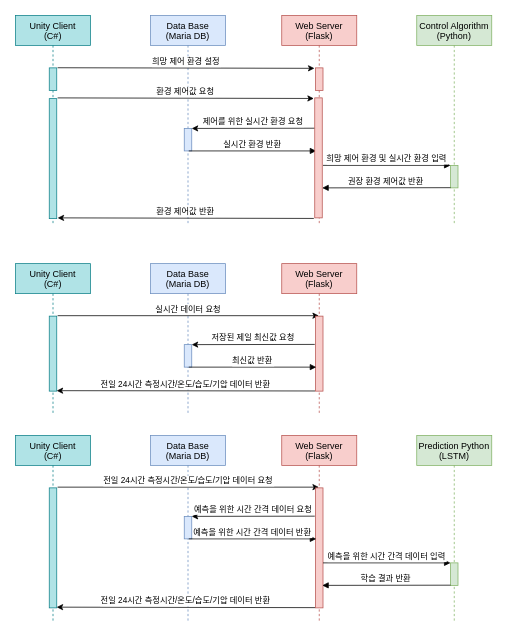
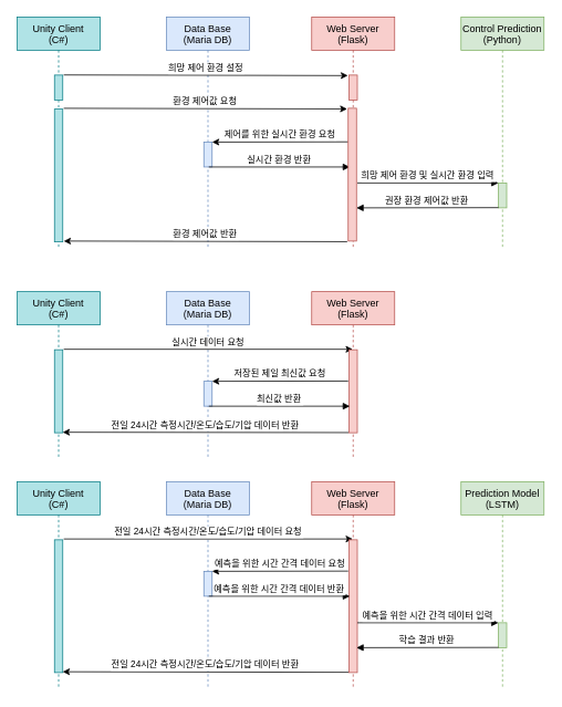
  <mxCell id="0" />
  <mxCell id="1" parent="0" />
  <mxCell id="2" value="Unity Client&#10;(C#)" style="shape=umlLifeline;perimeter=lifelinePerimeter;container=1;collapsible=0;recursiveResize=0;rounded=0;shadow=0;strokeWidth=1;fillColor=#b0e3e6;strokeColor=#0e8088;" vertex="1" parent="1"><mxGeometry x="20" y="20" width="100" height="280" as="geometry" /></mxCell>
  <mxCell id="3" value="" style="points=[];perimeter=orthogonalPerimeter;rounded=0;shadow=0;strokeWidth=1;fillColor=#b0e3e6;strokeColor=#0e8088;" vertex="1" parent="2"><mxGeometry x="45" y="70" width="10" height="30" as="geometry" /></mxCell>
  <mxCell id="4" value="" style="points=[];perimeter=orthogonalPerimeter;rounded=0;shadow=0;strokeWidth=1;fillColor=#b0e3e6;strokeColor=#0e8088;" vertex="1" parent="2"><mxGeometry x="45" y="111" width="10" height="160" as="geometry" /></mxCell>
  <mxCell id="5" value="Data Base&#10;(Maria DB)" style="shape=umlLifeline;perimeter=lifelinePerimeter;container=1;collapsible=0;recursiveResize=0;rounded=0;shadow=0;strokeWidth=1;fillColor=#dae8fc;strokeColor=#6c8ebf;" vertex="1" parent="1"><mxGeometry x="200" y="20" width="100" height="280" as="geometry" /></mxCell>
  <mxCell id="6" value="" style="points=[];perimeter=orthogonalPerimeter;rounded=0;shadow=0;strokeWidth=1;fillColor=#dae8fc;strokeColor=#6c8ebf;" vertex="1" parent="5"><mxGeometry x="45" y="150.74" width="10" height="30" as="geometry" /></mxCell>
  <mxCell id="7" value="실시간 환경 반환" style="verticalAlign=bottom;endArrow=block;entryX=0;entryY=0;shadow=0;strokeWidth=1;" edge="1" parent="5"><mxGeometry relative="1" as="geometry"><mxPoint x="51" y="180.74" as="sourcePoint" /><mxPoint x="221" y="180.74" as="targetPoint" /></mxGeometry></mxCell>
  <mxCell id="8" value="제어를 위한 실시간 환경 요청" style="verticalAlign=bottom;endArrow=none;shadow=0;strokeWidth=1;startArrow=classic;startFill=1;endFill=0;entryX=-0.1;entryY=0.477;entryDx=0;entryDy=0;entryPerimeter=0;" edge="1" parent="5"><mxGeometry relative="1" as="geometry"><mxPoint x="55" y="150.74" as="sourcePoint" /><mxPoint x="219" y="150.45" as="targetPoint" /></mxGeometry></mxCell>
  <mxCell id="9" value="환경 제어값 반환" style="verticalAlign=bottom;endArrow=classic;entryX=1.116;entryY=-0.006;shadow=0;strokeWidth=1;entryDx=0;entryDy=0;entryPerimeter=0;startArrow=none;startFill=0;endFill=1;exitX=-0.123;exitY=0.005;exitDx=0;exitDy=0;exitPerimeter=0;" edge="1" parent="5"><mxGeometry relative="1" as="geometry"><mxPoint x="217.81" y="270.76" as="sourcePoint" /><mxPoint x="-123.8" y="270" as="targetPoint" /></mxGeometry></mxCell>
  <mxCell id="10" value="희망 제어 환경 설정" style="verticalAlign=bottom;endArrow=none;entryX=1.116;entryY=-0.006;shadow=0;strokeWidth=1;entryDx=0;entryDy=0;entryPerimeter=0;startArrow=classic;startFill=1;endFill=0;exitX=-0.141;exitY=0.02;exitDx=0;exitDy=0;exitPerimeter=0;" edge="1" parent="1" source="12" target="3"><mxGeometry relative="1" as="geometry"><mxPoint x="361" y="120" as="sourcePoint" /><mxPoint x="80" y="140" as="targetPoint" /></mxGeometry></mxCell>
  <mxCell id="11" value="Web Server&#10;(Flask)" style="shape=umlLifeline;perimeter=lifelinePerimeter;container=1;collapsible=0;recursiveResize=0;rounded=0;shadow=0;strokeWidth=1;fillColor=#f8cecc;strokeColor=#b85450;" vertex="1" parent="1"><mxGeometry x="375" y="20" width="100" height="280" as="geometry" /></mxCell>
  <mxCell id="12" value="" style="points=[];perimeter=orthogonalPerimeter;rounded=0;shadow=0;strokeWidth=1;fillColor=#f8cecc;strokeColor=#b85450;" vertex="1" parent="11"><mxGeometry x="45" y="70" width="10" height="30" as="geometry" /></mxCell>
  <mxCell id="13" value="" style="points=[];perimeter=orthogonalPerimeter;rounded=0;shadow=0;strokeWidth=1;fillColor=#f8cecc;strokeColor=#b85450;" vertex="1" parent="11"><mxGeometry x="44" y="110" width="10" height="160" as="geometry" /></mxCell>
- <mxCell id="14" value="Control Algorithm&#10;(Python)" style="shape=umlLifeline;perimeter=lifelinePerimeter;container=1;collapsible=0;recursiveResize=0;rounded=0;shadow=0;strokeWidth=1;fillColor=#d5e8d4;strokeColor=#82b366;" vertex="1" parent="1"><mxGeometry x="555" y="20" width="100" height="280" as="geometry" /></mxCell>
+ <mxCell id="14" value="Control Prediction&#10;(Python)" style="shape=umlLifeline;perimeter=lifelinePerimeter;container=1;collapsible=0;recursiveResize=0;rounded=0;shadow=0;strokeWidth=1;fillColor=#d5e8d4;strokeColor=#82b366;" vertex="1" parent="1"><mxGeometry x="555" y="20" width="100" height="280" as="geometry" /></mxCell>
  <mxCell id="15" value="" style="points=[];perimeter=orthogonalPerimeter;rounded=0;shadow=0;strokeWidth=1;fillColor=#d5e8d4;strokeColor=#82b366;" vertex="1" parent="14"><mxGeometry x="45" y="200" width="10" height="30" as="geometry" /></mxCell>
  <mxCell id="16" value="희망 제어 환경 및 실시간 환경 입력" style="verticalAlign=bottom;endArrow=block;entryX=0;entryY=0;shadow=0;strokeWidth=1;" edge="1" parent="1"><mxGeometry relative="1" as="geometry"><mxPoint x="430" y="220" as="sourcePoint" /><mxPoint x="600" y="220" as="targetPoint" /></mxGeometry></mxCell>
  <mxCell id="17" value="권장 환경 제어값 반환" style="verticalAlign=bottom;endArrow=block;shadow=0;strokeWidth=1;entryX=1.075;entryY=1;entryDx=0;entryDy=0;entryPerimeter=0;exitX=0.002;exitY=0.991;exitDx=0;exitDy=0;exitPerimeter=0;" edge="1" parent="1" source="15"><mxGeometry relative="1" as="geometry"><mxPoint x="594" y="250" as="sourcePoint" /><mxPoint x="429" y="250" as="targetPoint" /></mxGeometry></mxCell>
  <mxCell id="18" value="Unity Client&#10;(C#)" style="shape=umlLifeline;perimeter=lifelinePerimeter;container=1;collapsible=0;recursiveResize=0;rounded=0;shadow=0;strokeWidth=1;fillColor=#b0e3e6;strokeColor=#0e8088;" vertex="1" parent="1"><mxGeometry x="20" y="351" width="100" height="199" as="geometry" /></mxCell>
  <mxCell id="19" value="" style="points=[];perimeter=orthogonalPerimeter;rounded=0;shadow=0;strokeWidth=1;fillColor=#b0e3e6;strokeColor=#0e8088;" vertex="1" parent="18"><mxGeometry x="45" y="70" width="10" height="100" as="geometry" /></mxCell>
  <mxCell id="20" value="Data Base&#10;(Maria DB)" style="shape=umlLifeline;perimeter=lifelinePerimeter;container=1;collapsible=0;recursiveResize=0;rounded=0;shadow=0;strokeWidth=1;fillColor=#dae8fc;strokeColor=#6c8ebf;" vertex="1" parent="1"><mxGeometry x="200" y="351" width="100" height="199" as="geometry" /></mxCell>
  <mxCell id="21" value="전일 24시간 측정시간/온도/습도/기압 데이터 반환" style="verticalAlign=bottom;endArrow=none;entryX=-0.062;entryY=0.998;shadow=0;strokeWidth=1;entryDx=0;entryDy=0;entryPerimeter=0;exitX=0.991;exitY=0.994;exitDx=0;exitDy=0;exitPerimeter=0;endFill=0;startArrow=classic;startFill=1;" edge="1" parent="1" source="19" target="24"><mxGeometry relative="1" as="geometry"><mxPoint x="175" y="431" as="sourcePoint" /></mxGeometry></mxCell>
  <mxCell id="22" value="실시간 데이터 요청" style="verticalAlign=bottom;endArrow=none;entryX=1.116;entryY=-0.006;shadow=0;strokeWidth=1;entryDx=0;entryDy=0;entryPerimeter=0;startArrow=classic;startFill=1;endFill=0;" edge="1" parent="1" source="23" target="19"><mxGeometry relative="1" as="geometry"><mxPoint x="361" y="451" as="sourcePoint" /><mxPoint x="80" y="471" as="targetPoint" /></mxGeometry></mxCell>
  <mxCell id="23" value="Web Server&#10;(Flask)" style="shape=umlLifeline;perimeter=lifelinePerimeter;container=1;collapsible=0;recursiveResize=0;rounded=0;shadow=0;strokeWidth=1;fillColor=#f8cecc;strokeColor=#b85450;" vertex="1" parent="1"><mxGeometry x="375" y="351" width="100" height="199" as="geometry" /></mxCell>
  <mxCell id="24" value="" style="points=[];perimeter=orthogonalPerimeter;rounded=0;shadow=0;strokeWidth=1;fillColor=#f8cecc;strokeColor=#b85450;" vertex="1" parent="23"><mxGeometry x="45" y="70" width="10" height="100" as="geometry" /></mxCell>
  <mxCell id="25" value="" style="points=[];perimeter=orthogonalPerimeter;rounded=0;shadow=0;strokeWidth=1;fillColor=#dae8fc;strokeColor=#6c8ebf;" vertex="1" parent="23"><mxGeometry x="-130" y="108" width="10" height="30" as="geometry" /></mxCell>
  <mxCell id="26" value="최신값 반환" style="verticalAlign=bottom;endArrow=block;entryX=0;entryY=0;shadow=0;strokeWidth=1;" edge="1" parent="1"><mxGeometry relative="1" as="geometry"><mxPoint x="251" y="489" as="sourcePoint" /><mxPoint x="421" y="489" as="targetPoint" /></mxGeometry></mxCell>
  <mxCell id="27" value="저장된 제일 최신값 요청" style="verticalAlign=bottom;endArrow=none;shadow=0;strokeWidth=1;startArrow=classic;startFill=1;endFill=0;entryX=-0.1;entryY=0.477;entryDx=0;entryDy=0;entryPerimeter=0;" edge="1" parent="1"><mxGeometry relative="1" as="geometry"><mxPoint x="255" y="459" as="sourcePoint" /><mxPoint x="419" y="458.71" as="targetPoint" /></mxGeometry></mxCell>
  <mxCell id="28" value="환경 제어값 요청" style="verticalAlign=bottom;endArrow=none;entryX=1.116;entryY=-0.006;shadow=0;strokeWidth=1;entryDx=0;entryDy=0;entryPerimeter=0;startArrow=classic;startFill=1;endFill=0;exitX=-0.123;exitY=0.005;exitDx=0;exitDy=0;exitPerimeter=0;" edge="1" parent="1" target="4" source="13"><mxGeometry relative="1" as="geometry"><mxPoint x="414" y="130" as="sourcePoint" /><mxPoint x="90" y="150" as="targetPoint" /></mxGeometry></mxCell>
  <mxCell id="29" value="Unity Client&#10;(C#)" style="shape=umlLifeline;perimeter=lifelinePerimeter;container=1;collapsible=0;recursiveResize=0;rounded=0;shadow=0;strokeWidth=1;fillColor=#b0e3e6;strokeColor=#0e8088;" vertex="1" parent="1"><mxGeometry x="20" y="580" width="100" height="250" as="geometry" /></mxCell>
  <mxCell id="30" value="" style="points=[];perimeter=orthogonalPerimeter;rounded=0;shadow=0;strokeWidth=1;fillColor=#b0e3e6;strokeColor=#0e8088;" vertex="1" parent="29"><mxGeometry x="45" y="70" width="10" height="160" as="geometry" /></mxCell>
  <mxCell id="31" value="Data Base&#10;(Maria DB)" style="shape=umlLifeline;perimeter=lifelinePerimeter;container=1;collapsible=0;recursiveResize=0;rounded=0;shadow=0;strokeWidth=1;fillColor=#dae8fc;strokeColor=#6c8ebf;" vertex="1" parent="1"><mxGeometry x="200" y="580" width="100" height="250" as="geometry" /></mxCell>
  <mxCell id="32" value="전일 24시간 측정시간/온도/습도/기압 데이터 반환" style="verticalAlign=bottom;endArrow=none;entryX=-0.062;entryY=0.998;shadow=0;strokeWidth=1;entryDx=0;entryDy=0;entryPerimeter=0;exitX=0.991;exitY=0.994;exitDx=0;exitDy=0;exitPerimeter=0;endFill=0;startArrow=classic;startFill=1;" edge="1" parent="1" source="30" target="35"><mxGeometry relative="1" as="geometry"><mxPoint x="175" y="660" as="sourcePoint" /></mxGeometry></mxCell>
  <mxCell id="33" value="전일 24시간 측정시간/온도/습도/기압 데이터 요청" style="verticalAlign=bottom;endArrow=none;entryX=1.116;entryY=-0.006;shadow=0;strokeWidth=1;entryDx=0;entryDy=0;entryPerimeter=0;startArrow=classic;startFill=1;endFill=0;" edge="1" parent="1" source="34" target="30"><mxGeometry relative="1" as="geometry"><mxPoint x="361" y="680" as="sourcePoint" /><mxPoint x="80" y="700" as="targetPoint" /></mxGeometry></mxCell>
  <mxCell id="34" value="Web Server&#10;(Flask)" style="shape=umlLifeline;perimeter=lifelinePerimeter;container=1;collapsible=0;recursiveResize=0;rounded=0;shadow=0;strokeWidth=1;fillColor=#f8cecc;strokeColor=#b85450;" vertex="1" parent="1"><mxGeometry x="375" y="580" width="100" height="250" as="geometry" /></mxCell>
  <mxCell id="35" value="" style="points=[];perimeter=orthogonalPerimeter;rounded=0;shadow=0;strokeWidth=1;fillColor=#f8cecc;strokeColor=#b85450;" vertex="1" parent="34"><mxGeometry x="45" y="70" width="10" height="160" as="geometry" /></mxCell>
  <mxCell id="36" value="" style="points=[];perimeter=orthogonalPerimeter;rounded=0;shadow=0;strokeWidth=1;fillColor=#dae8fc;strokeColor=#6c8ebf;" vertex="1" parent="34"><mxGeometry x="-130" y="108" width="10" height="30" as="geometry" /></mxCell>
- <mxCell id="37" value="Prediction Python&#10;(LSTM)" style="shape=umlLifeline;perimeter=lifelinePerimeter;container=1;collapsible=0;recursiveResize=0;rounded=0;shadow=0;strokeWidth=1;fillColor=#d5e8d4;strokeColor=#82b366;" vertex="1" parent="1"><mxGeometry x="555" y="580" width="100" height="250" as="geometry" /></mxCell>
+ <mxCell id="37" value="Prediction Model&#10;(LSTM)" style="shape=umlLifeline;perimeter=lifelinePerimeter;container=1;collapsible=0;recursiveResize=0;rounded=0;shadow=0;strokeWidth=1;fillColor=#d5e8d4;strokeColor=#82b366;" vertex="1" parent="1"><mxGeometry x="555" y="580" width="100" height="250" as="geometry" /></mxCell>
  <mxCell id="38" value="" style="points=[];perimeter=orthogonalPerimeter;rounded=0;shadow=0;strokeWidth=1;fillColor=#d5e8d4;strokeColor=#82b366;" vertex="1" parent="37"><mxGeometry x="45" y="170" width="10" height="30" as="geometry" /></mxCell>
  <mxCell id="39" value="예측을 위한 시간 간격 데이터 반환" style="verticalAlign=bottom;endArrow=block;entryX=0;entryY=0;shadow=0;strokeWidth=1;" edge="1" parent="1"><mxGeometry relative="1" as="geometry"><mxPoint x="251" y="718" as="sourcePoint" /><mxPoint x="421" y="718" as="targetPoint" /></mxGeometry></mxCell>
  <mxCell id="40" value="예측을 위한 시간 간격 데이터 요청" style="verticalAlign=bottom;endArrow=none;shadow=0;strokeWidth=1;startArrow=classic;startFill=1;endFill=0;entryX=-0.1;entryY=0.477;entryDx=0;entryDy=0;entryPerimeter=0;" edge="1" parent="1"><mxGeometry relative="1" as="geometry"><mxPoint x="255" y="688" as="sourcePoint" /><mxPoint x="419" y="687.71" as="targetPoint" /></mxGeometry></mxCell>
  <mxCell id="41" value="예측을 위한 시간 간격 데이터 입력" style="verticalAlign=bottom;endArrow=block;entryX=0;entryY=0;shadow=0;strokeWidth=1;" edge="1" parent="1"><mxGeometry relative="1" as="geometry"><mxPoint x="430" y="750" as="sourcePoint" /><mxPoint x="600" y="750" as="targetPoint" /></mxGeometry></mxCell>
  <mxCell id="42" value="학습 결과 반환" style="verticalAlign=bottom;endArrow=block;shadow=0;strokeWidth=1;entryX=1.075;entryY=1;entryDx=0;entryDy=0;entryPerimeter=0;exitX=0.002;exitY=0.991;exitDx=0;exitDy=0;exitPerimeter=0;" edge="1" parent="1" source="38"><mxGeometry relative="1" as="geometry"><mxPoint x="594" y="780" as="sourcePoint" /><mxPoint x="429" y="780" as="targetPoint" /></mxGeometry></mxCell>
